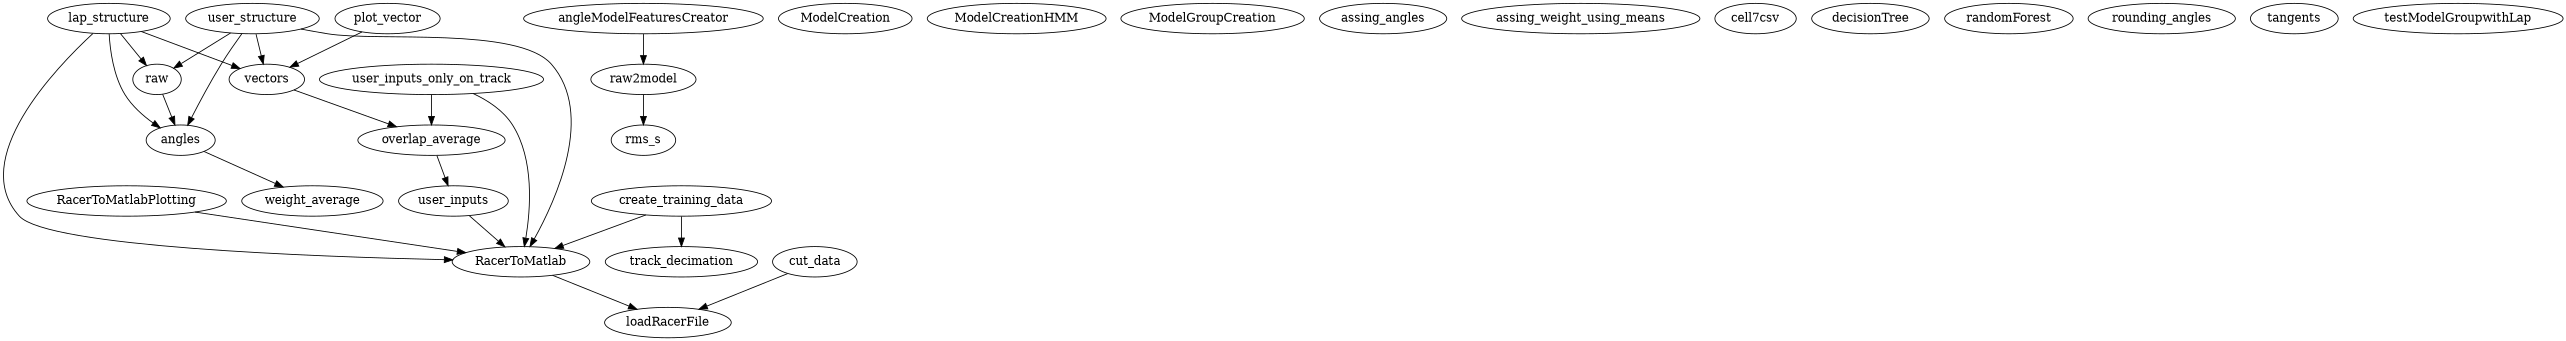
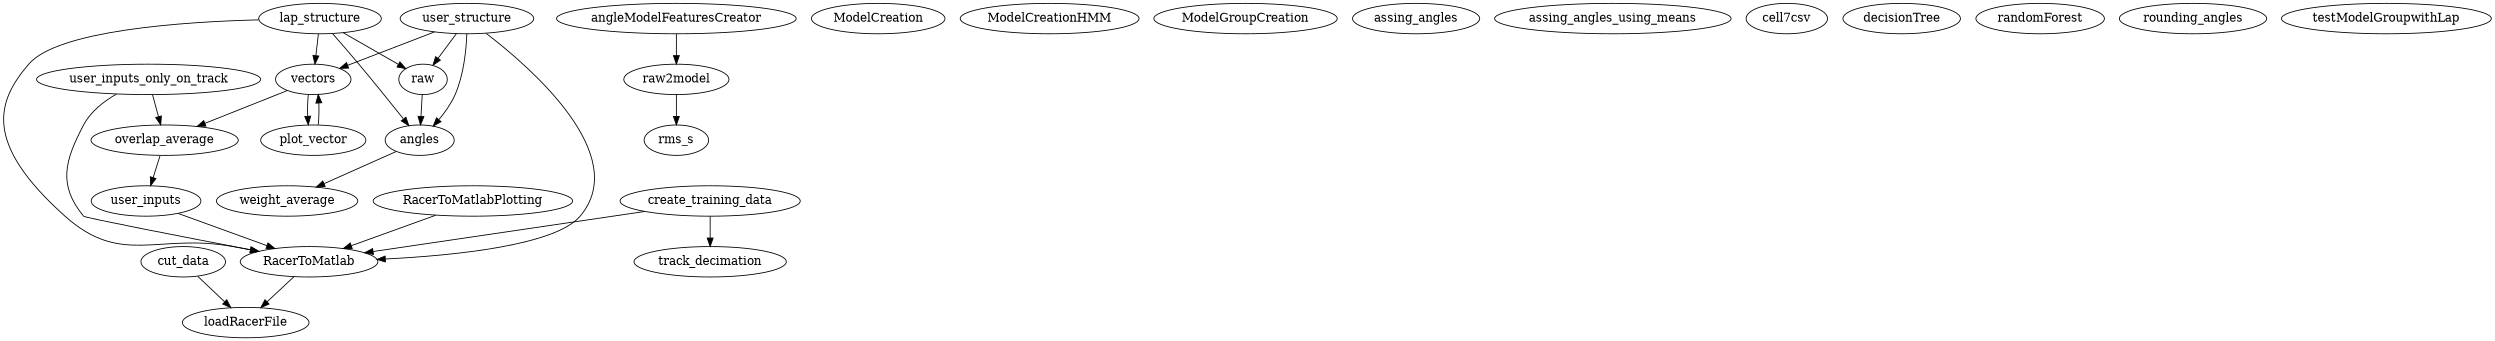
  digraph {
    RacerToMatlab
    loadRacerFile
    RacerToMatlabPlotting
    angleModelFeaturesCreator
    raw2model
    rms_s
    angles
    weight_average
    n9 [label=raw]
    create_training_data
    track_decimation
    cut_data
    lap_structure
    vectors
    plot_vector
    overlap_average
    user_inputs
    user_inputs_only_on_track
    user_structure
    ModelCreation
    ModelCreationHMM
    ModelGroupCreation
    assing_angles
-   assing_angles_using_means [label=assing_weight_using_means]
+   assing_angles_using_means
    n25 [label=cell7csv]
    decisionTree
    randomForest
    rounding_angles
-   tangents
    testModelGroupwithLap
    RacerToMatlab -> loadRacerFile
    RacerToMatlabPlotting -> RacerToMatlab
    angleModelFeaturesCreator -> raw2model
    raw2model -> rms_s
    angles -> weight_average
    n9 -> angles
    create_training_data -> RacerToMatlab
    create_training_data -> track_decimation
    cut_data -> loadRacerFile
    lap_structure -> RacerToMatlab
    lap_structure -> angles
    lap_structure -> n9
    lap_structure -> vectors
+   vectors -> plot_vector
    vectors -> overlap_average
    plot_vector -> vectors
    overlap_average -> user_inputs
    user_inputs -> RacerToMatlab
    user_inputs_only_on_track -> RacerToMatlab
    user_inputs_only_on_track -> overlap_average
    user_structure -> RacerToMatlab
    user_structure -> angles
    user_structure -> n9
    user_structure -> vectors
  }
